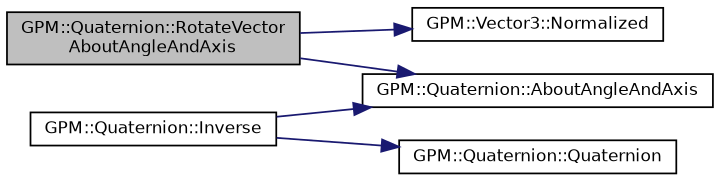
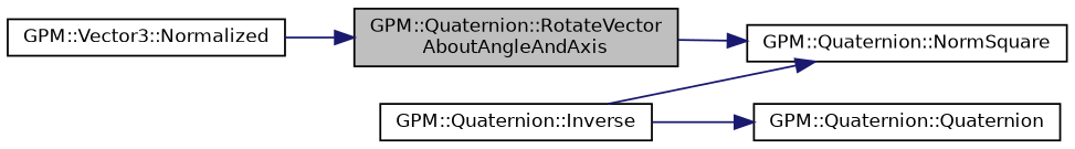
  digraph {
    rankdir=LR
    node [color=black fillcolor=white fontname=Helvetica fontsize=10 shape=record style=filled]
    edge [color=midnightblue fontname=Helvetica fontsize=10 labelfontname=Helvetica labelfontsize=10 style=solid]
    n1 [fillcolor=grey75 fontcolor=black height=0.2 label="GPM::Quaternion::RotateVector\lAboutAngleAndAxis" width=0.4]
    n2 [height=0.2 label="GPM::Vector3::Normalized" width=0.4]
-   n3 [height=0.2 label="GPM::Quaternion::AboutAngleAndAxis" width=0.4]
+   n3 [height=0.2 label="GPM::Quaternion::NormSquare" width=0.4]
    n4 [height=0.2 label="GPM::Quaternion::Inverse" width=0.4]
    n5 [height=0.2 label="GPM::Quaternion::Quaternion" width=0.4]
-   n1 -> n2
+   n2 -> n1
    n1 -> n3
    n4 -> n3
    n4 -> n5
  }
